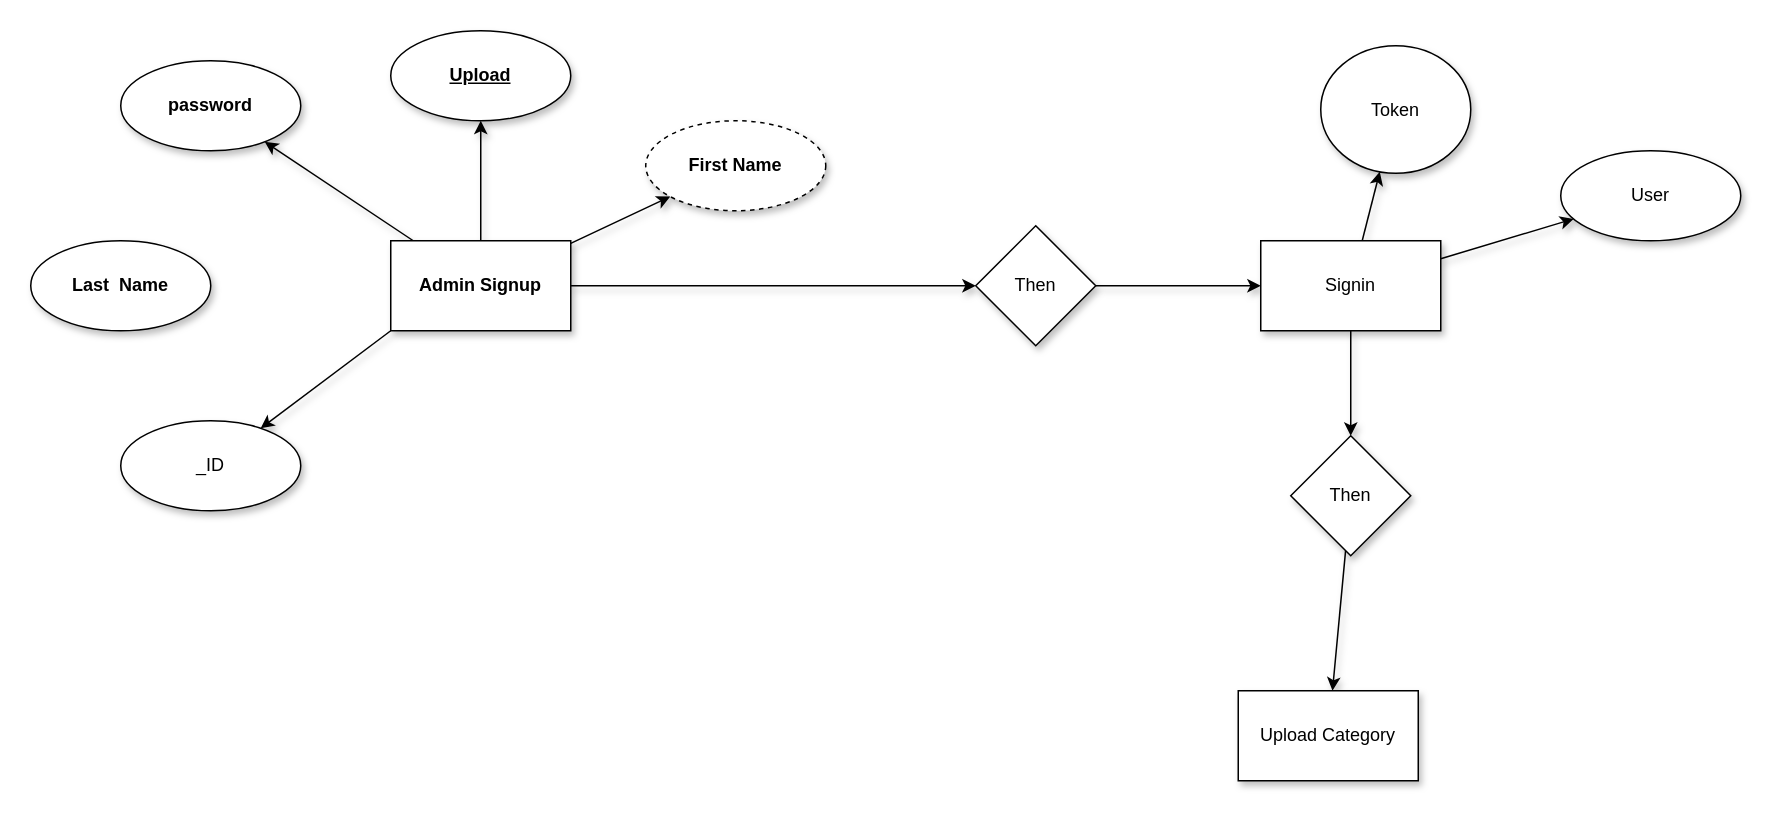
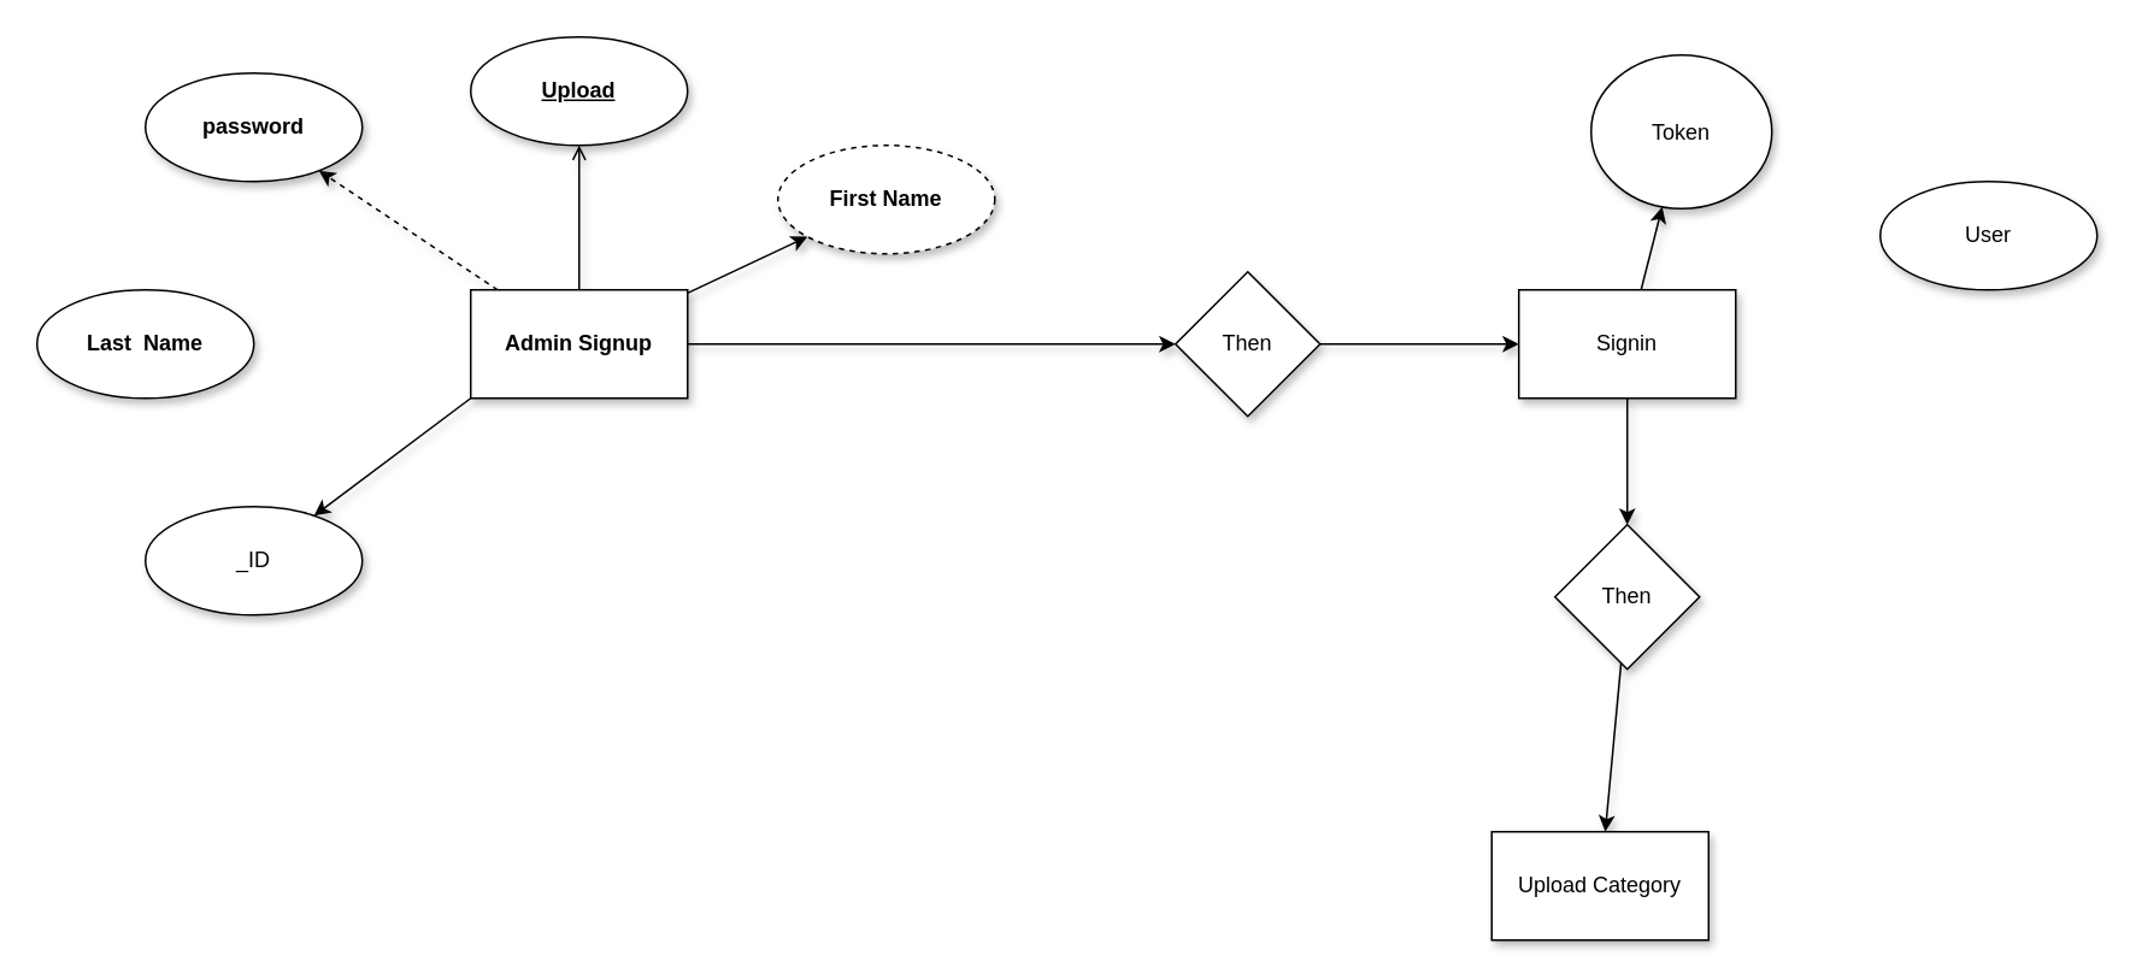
  <mxCell id="0" />
  <mxCell id="1" parent="0" />
  <mxCell id="2" value="" style="edgeStyle=none;html=1;shadow=1;fontStyle=1;labelPosition=center;verticalLabelPosition=middle;align=center;verticalAlign=middle;" parent="1" source="7" target="8" edge="1"><mxGeometry relative="1" as="geometry" /></mxCell>
- <mxCell id="3" value="" style="edgeStyle=none;html=1;shadow=1;fontStyle=1;labelPosition=center;verticalLabelPosition=middle;align=center;verticalAlign=middle;" parent="1" source="7" target="9" edge="1"><mxGeometry relative="1" as="geometry" /></mxCell>
- <mxCell id="4" value="" style="edgeStyle=none;html=1;shadow=1;fontStyle=1;labelPosition=center;verticalLabelPosition=middle;align=center;verticalAlign=middle;" parent="1" source="7" target="10" edge="1"><mxGeometry relative="1" as="geometry" /></mxCell>
+ <mxCell id="3" value="" style="edgeStyle=none;html=1;shadow=1;fontStyle=1;labelPosition=center;verticalLabelPosition=middle;align=center;verticalAlign=middle;endArrow=open;" parent="1" source="7" target="9" edge="1"><mxGeometry relative="1" as="geometry" /></mxCell>
+ <mxCell id="4" value="" style="edgeStyle=none;html=1;shadow=1;fontStyle=1;labelPosition=center;verticalLabelPosition=middle;align=center;verticalAlign=middle;dashed=1;" parent="1" source="7" target="10" edge="1"><mxGeometry relative="1" as="geometry" /></mxCell>
  <mxCell id="5" style="edgeStyle=none;html=1;exitX=0;exitY=1;exitDx=0;exitDy=0;shadow=1;" parent="1" source="7" target="12" edge="1"><mxGeometry relative="1" as="geometry" /></mxCell>
  <mxCell id="6" style="edgeStyle=none;html=1;exitX=1;exitY=0.5;exitDx=0;exitDy=0;entryX=0;entryY=0.5;entryDx=0;entryDy=0;shadow=1;" parent="1" source="7" target="14" edge="1"><mxGeometry relative="1" as="geometry" /></mxCell>
  <mxCell id="7" value="Admin Signup" style="whiteSpace=wrap;html=1;shadow=1;fontStyle=1;labelPosition=center;verticalLabelPosition=middle;align=center;verticalAlign=middle;" parent="1" vertex="1"><mxGeometry x="260" y="160" width="120" height="60" as="geometry" /></mxCell>
  <mxCell id="8" value="First Name" style="ellipse;whiteSpace=wrap;html=1;shadow=1;fontStyle=1;labelPosition=center;verticalLabelPosition=middle;align=center;verticalAlign=middle;dashed=1;" parent="1" vertex="1"><mxGeometry x="430" y="80" width="120" height="60" as="geometry" /></mxCell>
  <mxCell id="9" value="Upload" style="ellipse;whiteSpace=wrap;html=1;shadow=1;fontStyle=5;labelPosition=center;verticalLabelPosition=middle;align=center;verticalAlign=middle;" parent="1" vertex="1"><mxGeometry x="260" y="20" width="120" height="60" as="geometry" /></mxCell>
  <mxCell id="10" value="password" style="ellipse;whiteSpace=wrap;html=1;shadow=1;fontStyle=1;labelPosition=center;verticalLabelPosition=middle;align=center;verticalAlign=middle;" parent="1" vertex="1"><mxGeometry x="80" y="40" width="120" height="60" as="geometry" /></mxCell>
  <mxCell id="11" value="Last&amp;nbsp; Name" style="ellipse;whiteSpace=wrap;html=1;shadow=1;fontStyle=1;labelPosition=center;verticalLabelPosition=middle;align=center;verticalAlign=middle;" parent="1" vertex="1"><mxGeometry x="20" y="160" width="120" height="60" as="geometry" /></mxCell>
  <mxCell id="12" value="_ID" style="ellipse;whiteSpace=wrap;html=1;shadow=1;" parent="1" vertex="1"><mxGeometry x="80" y="280" width="120" height="60" as="geometry" /></mxCell>
  <mxCell id="13" value="" style="edgeStyle=none;html=1;shadow=1;" parent="1" source="14" target="18" edge="1"><mxGeometry relative="1" as="geometry" /></mxCell>
  <mxCell id="14" value="Then" style="rhombus;whiteSpace=wrap;html=1;shadow=1;" parent="1" vertex="1"><mxGeometry x="650" y="150" width="80" height="80" as="geometry" /></mxCell>
  <mxCell id="15" value="" style="edgeStyle=none;html=1;shadow=1;" parent="1" source="18" target="19" edge="1"><mxGeometry relative="1" as="geometry" /></mxCell>
- <mxCell id="16" value="" style="edgeStyle=none;html=1;shadow=1;" parent="1" source="18" target="20" edge="1"><mxGeometry relative="1" as="geometry" /></mxCell>
  <mxCell id="17" value="" style="edgeStyle=none;html=1;shadow=1;" parent="1" source="18" target="22" edge="1"><mxGeometry relative="1" as="geometry" /></mxCell>
  <mxCell id="18" value="Signin" style="whiteSpace=wrap;html=1;shadow=1;" parent="1" vertex="1"><mxGeometry x="840" y="160" width="120" height="60" as="geometry" /></mxCell>
  <mxCell id="19" value="Token" style="ellipse;whiteSpace=wrap;html=1;shadow=1;" parent="1" vertex="1"><mxGeometry x="880" y="30" width="100" height="85" as="geometry" /></mxCell>
  <mxCell id="20" value="User" style="ellipse;whiteSpace=wrap;html=1;shadow=1;" parent="1" vertex="1"><mxGeometry x="1040" y="100" width="120" height="60" as="geometry" /></mxCell>
  <mxCell id="21" value="" style="edgeStyle=none;html=1;shadow=1;" parent="1" source="22" target="23" edge="1"><mxGeometry relative="1" as="geometry" /></mxCell>
  <mxCell id="22" value="Then" style="rhombus;whiteSpace=wrap;html=1;shadow=1;" parent="1" vertex="1"><mxGeometry x="860" y="290" width="80" height="80" as="geometry" /></mxCell>
  <mxCell id="23" value="Upload Category" style="whiteSpace=wrap;html=1;shadow=1;" parent="1" vertex="1"><mxGeometry x="825" y="460" width="120" height="60" as="geometry" /></mxCell>
